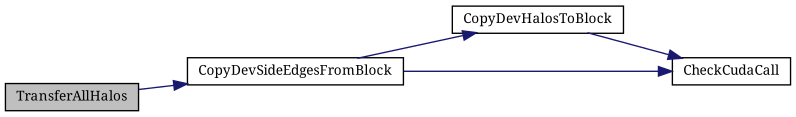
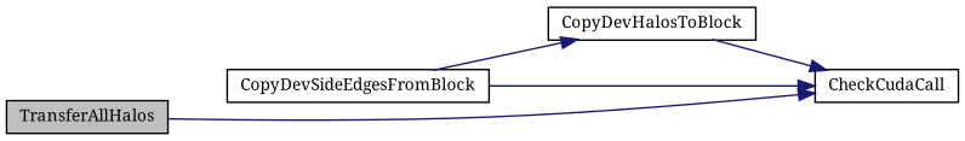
  digraph {
    fontname="Noto Serif"
    rankdir=LR
    node [color=black fillcolor=white fontname="Noto Serif" fontsize=10 shape=record style=filled]
    edge [color=midnightblue fontname="Noto Serif" fontsize=10 labelfontname=Helvetica labelfontsize=10 style=solid]
    n1 [fillcolor=grey75 fontcolor=black height=0.2 label=TransferAllHalos width=0.4]
    n2 [height=0.2 label=CopyDevSideEdgesFromBlock width=0.4]
    n3 [height=0.2 label=CopyDevHalosToBlock width=0.4]
    n4 [height=0.2 label=CheckCudaCall width=0.4]
-   n1 -> n2
+   n1 -> n4
    n2 -> n3
    n2 -> n4
    n3 -> n4
  }
